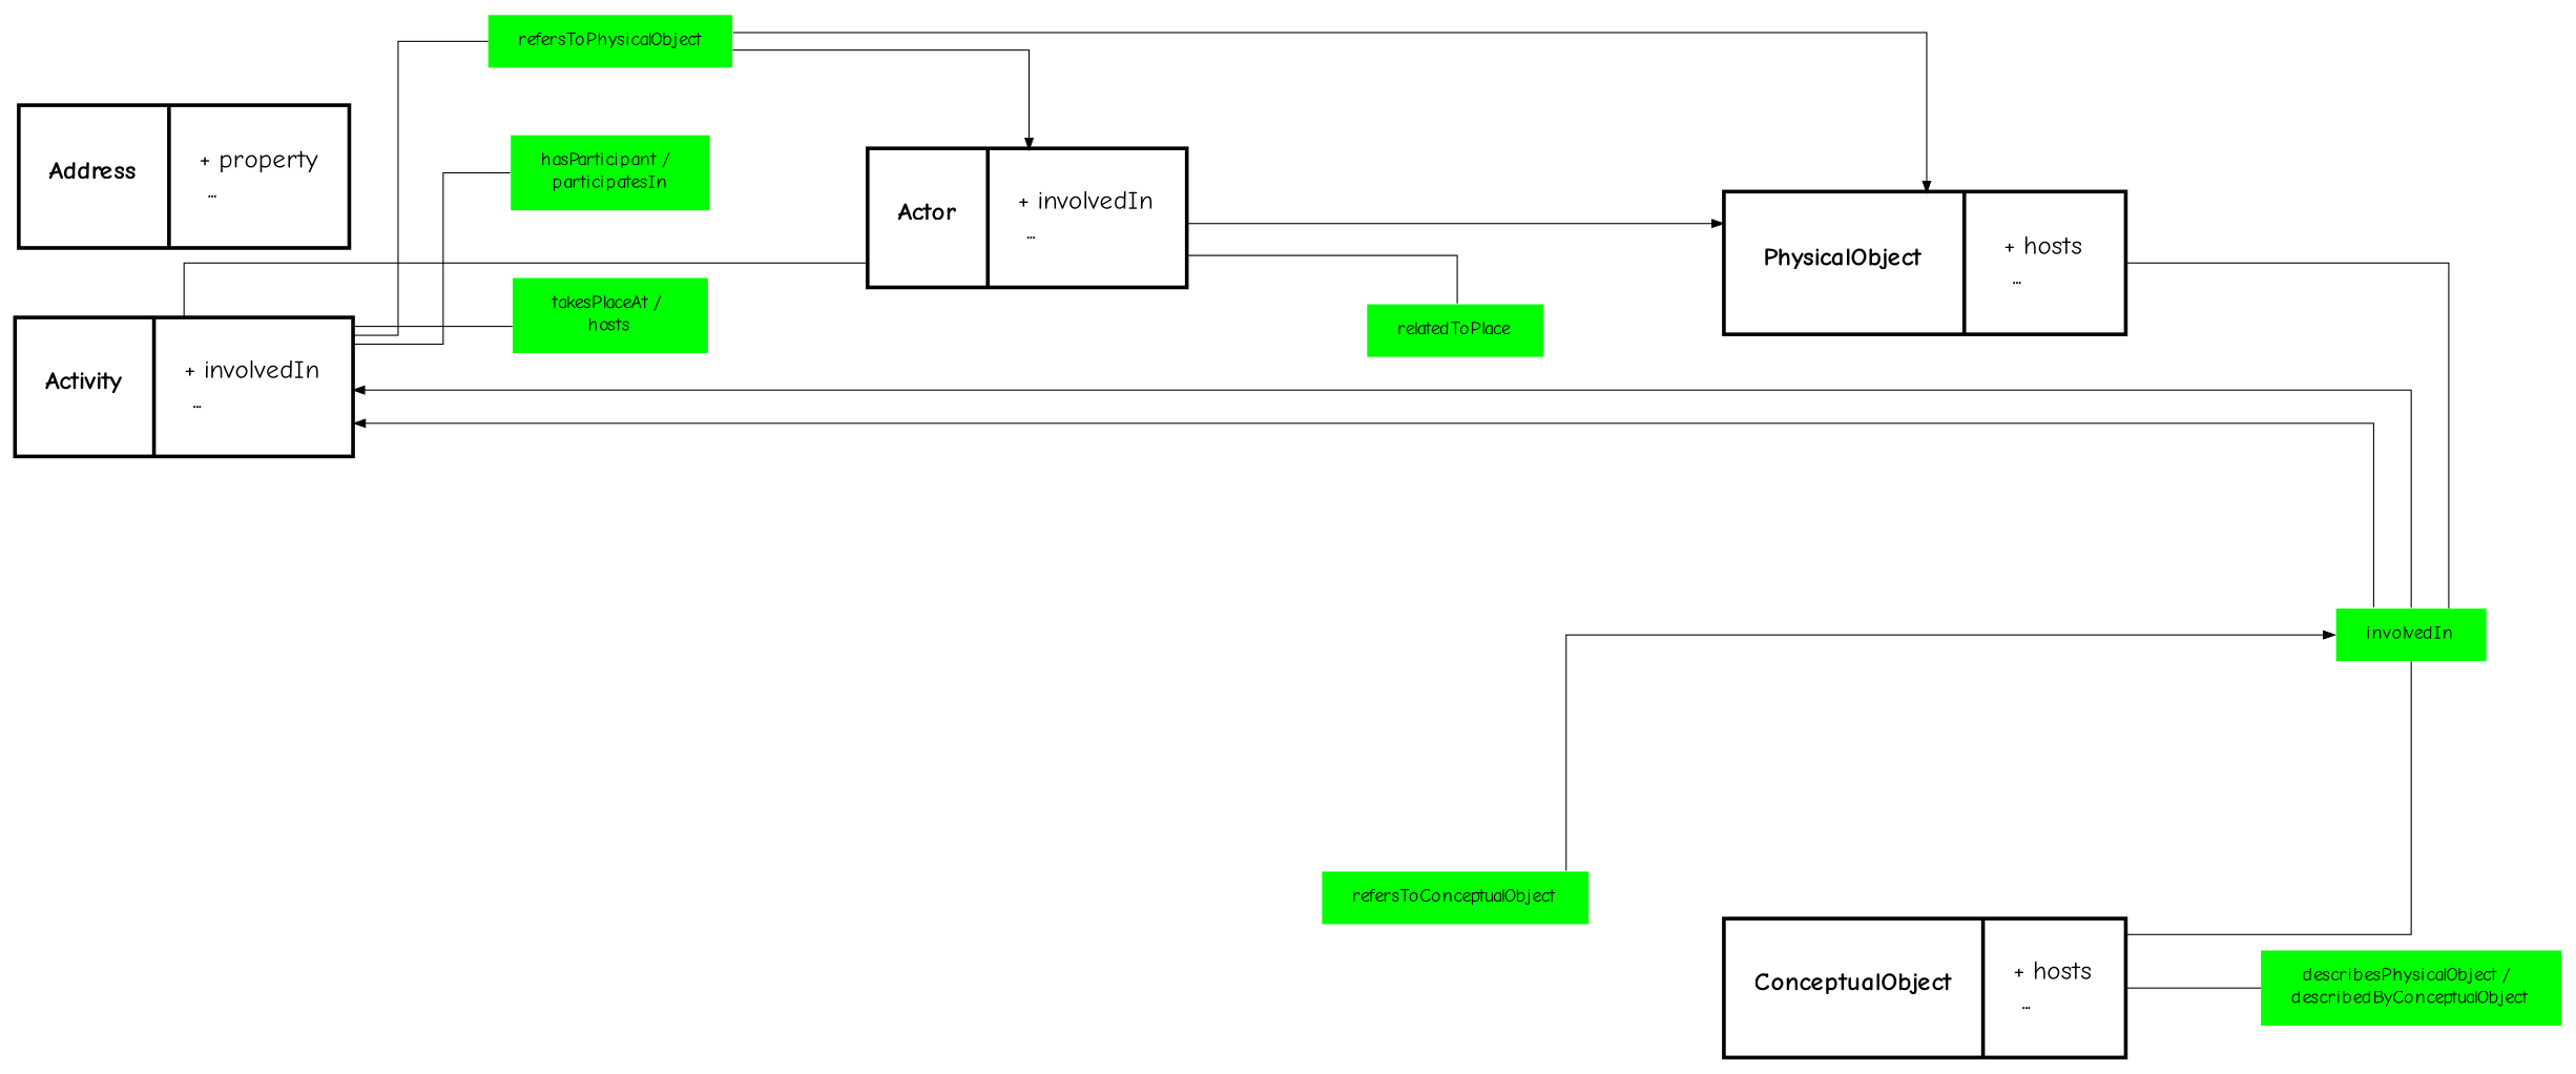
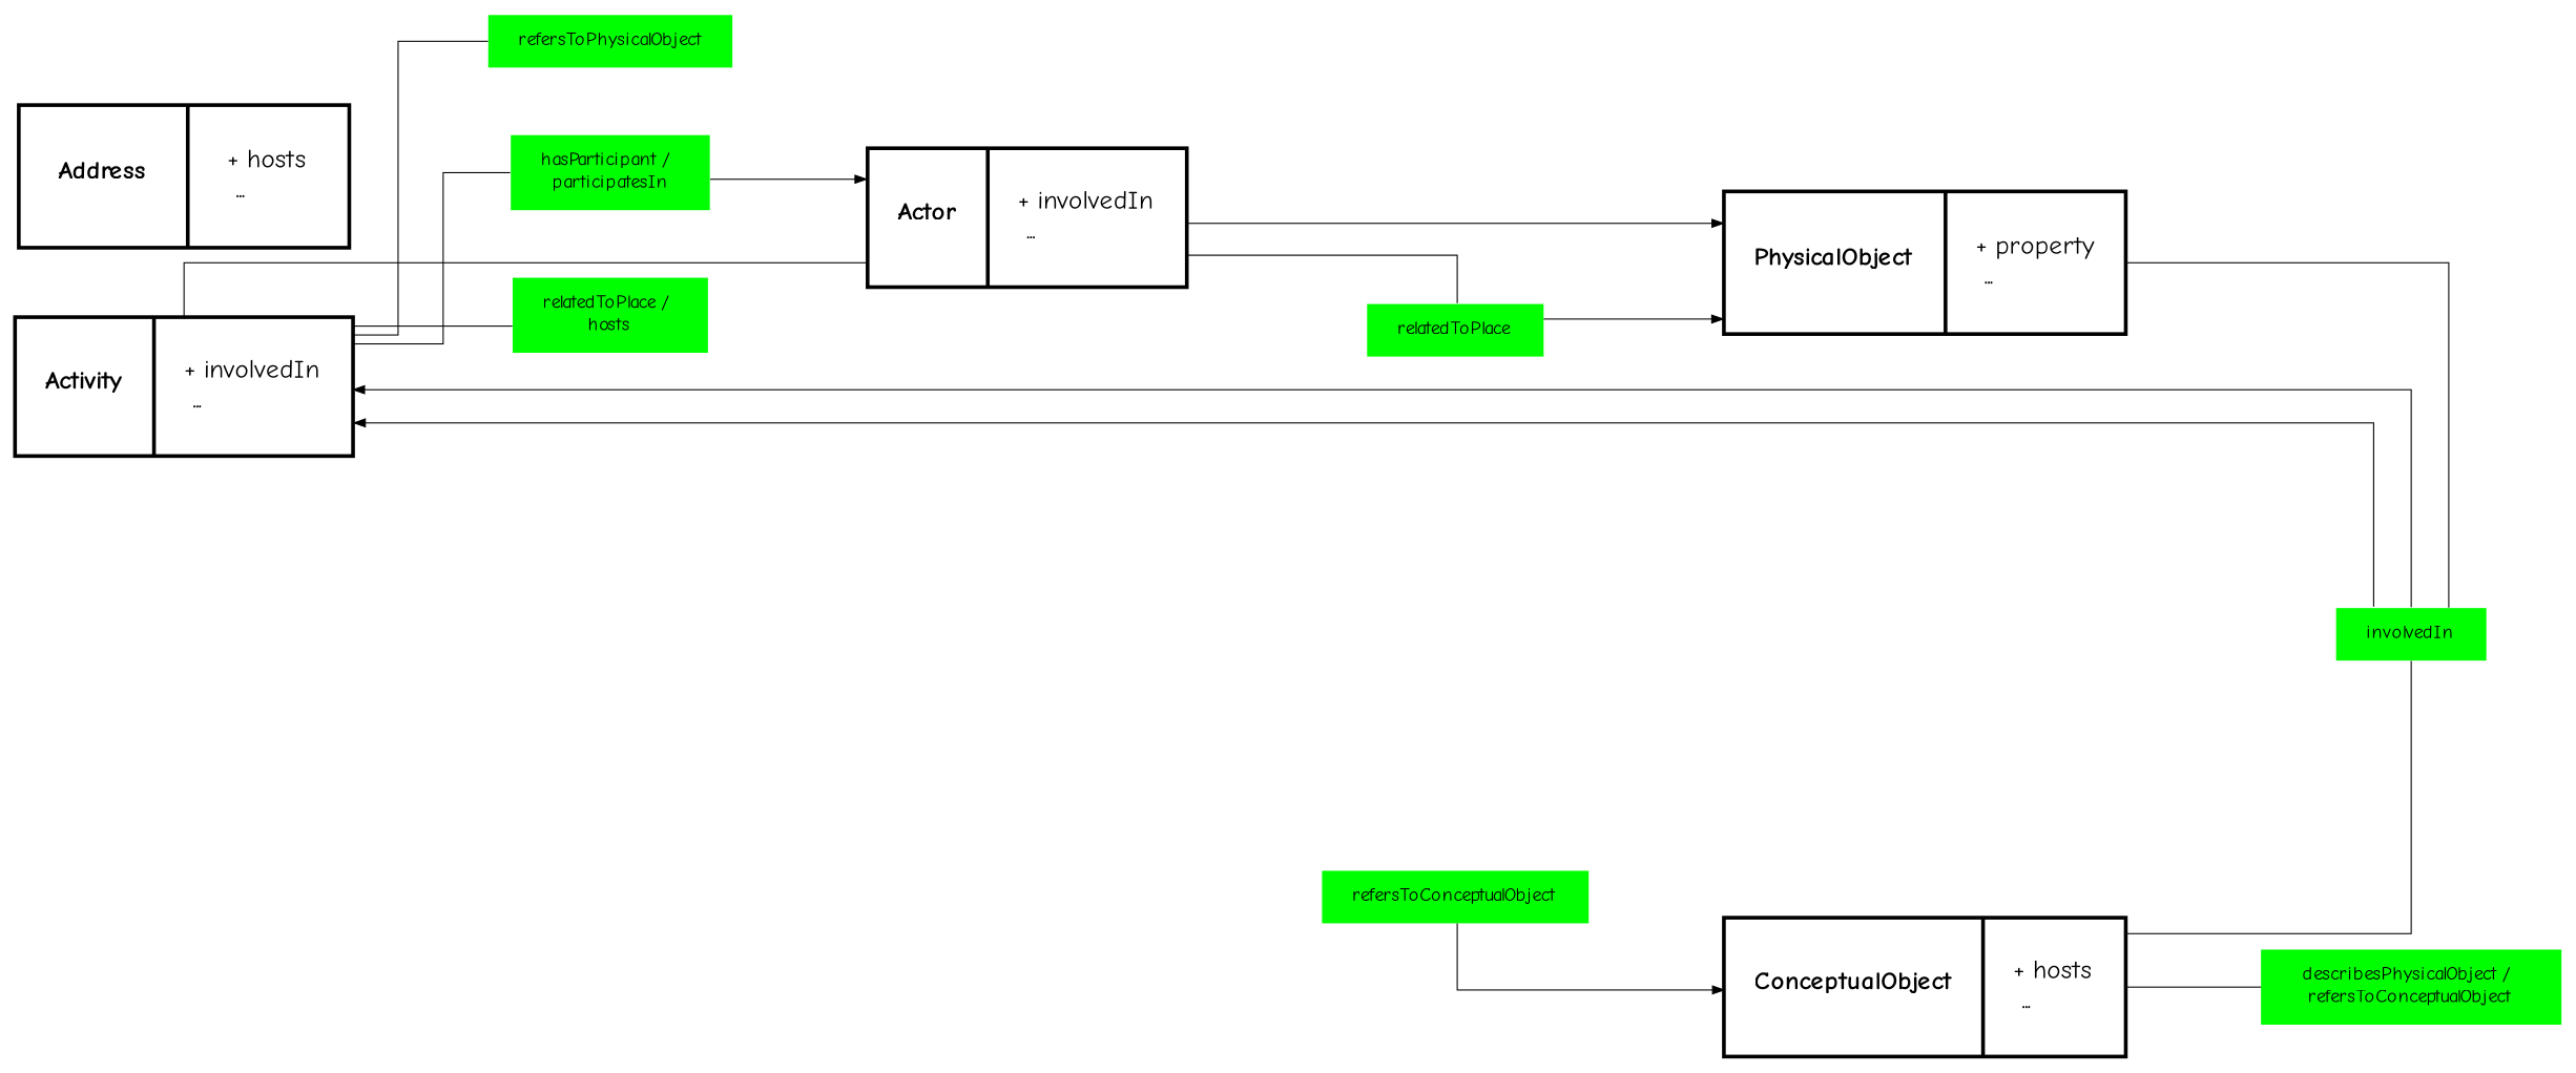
  digraph {
    fontname="Comic Neue"
    fontsize=10
    rankdir=LR
    splines=ortho
    node [fillcolor=green fontname="Comic Neue" fontsize=5 shape=plaintext style=filled]
    edge [arrowhead=none arrowsize=0.3 fontname="Comic Neue" fontsize=5 penwidth=0.3]
    n1 [fillcolor=white fontsize=7 label=<{<b>Activity</b> | + involvedIn<br align="left"/> ...<br align="left"/> }> shape=record]
    n2 [height=0 label="hasParticipant / \nparticipatesIn" width=0]
    n3 [height=0 label=refersToPhysicalObject width=0]
-   n4 [height=0 label="takesPlaceAt / \nhosts" width=0]
+   n4 [height=0 label="relatedToPlace / \nhosts" width=0]
    n5 [fillcolor=white fontsize=7 label=<{<b>Actor</b> | + involvedIn<br align="left"/> ...<br align="left"/> }> shape=record]
    n6 [height=0 label=refersToConceptualObject width=0]
    n7 [fillcolor=white fontsize=7 label=<{<b>ConceptualObject</b> | + hosts<br align="left"/> ...<br align="left"/> }> shape=record]
-   n8 [fillcolor=white fontsize=7 label=<{<b>PhysicalObject</b> | + hosts<br align="left"/> ...<br align="left"/> }> shape=record]
+   n8 [fillcolor=white fontsize=7 label=<{<b>PhysicalObject</b> | + property<br align="left"/> ...<br align="left"/> }> shape=record]
    n9 [height=0 label=relatedToPlace width=0]
-   n10 [fillcolor=white fontsize=7 label=<{<b>Address</b> | + property<br align="left"/> ...<br align="left"/> }> shape=record]
-   n11 [height=0 label="describesPhysicalObject / \ndescribedByConceptualObject" width=0]
+   n10 [fillcolor=white fontsize=7 label=<{<b>Address</b> | + hosts<br align="left"/> ...<br align="left"/> }> shape=record]
+   n11 [height=0 label="describesPhysicalObject / \nrefersToConceptualObject" width=0]
    n12 [height=0 label=involvedIn width=0]
    n1 -> n2
    n1 -> n3
    n1 -> n4
    n1 -> n5
-   n3 -> n5 [arrowhead=""]
-   n3 -> n8 [arrowhead=""]
+   n2 -> n5 [arrowhead=""]
+   n9 -> n8 [arrowhead=""]
    n5 -> n8 [arrowhead=""]
    n5 -> n9
-   n6 -> n12 [arrowhead=""]
+   n6 -> n7 [arrowhead=""]
    n7 -> n11
    n7 -> n12
    n8 -> n12
    n12 -> n1 [arrowhead=""]
    n12 -> n1 [arrowhead=""]
  }
